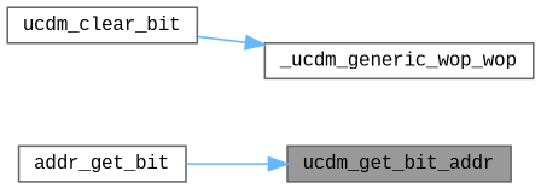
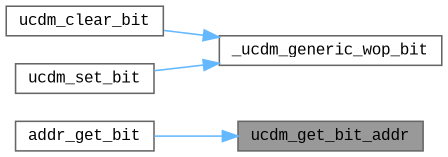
  digraph {
    fontname="Liberation Mono"
    rankdir=RL
    node [color=grey40 fillcolor=white fontname="Liberation Mono" fontsize=10 shape=box style=filled]
    edge [color=steelblue1 dir=back fontname="Liberation Mono" fontsize=10 labelfontname=Helvetica labelfontsize=10 style=solid]
    n1 [color=gray40 fillcolor=grey60 fontcolor=black height=0.2 label=ucdm_get_bit_addr width=0.4]
    n2 [height=0.2 label=addr_get_bit width=0.4]
-   n3 [height=0.2 label=_ucdm_generic_wop_wop width=0.4]
+   n3 [height=0.2 label=_ucdm_generic_wop_bit width=0.4]
    n4 [height=0.2 label=ucdm_clear_bit width=0.4]
+   n5 [height=0.2 label=ucdm_set_bit width=0.4]
    n1 -> n2
    n3 -> n4
+   n3 -> n5
  }
